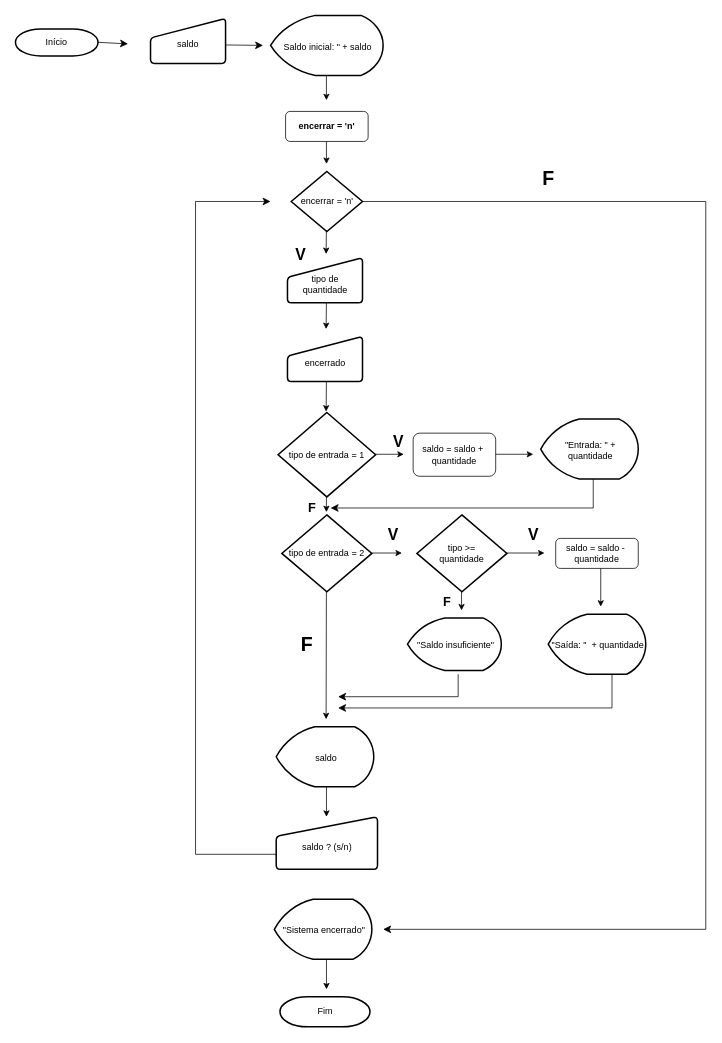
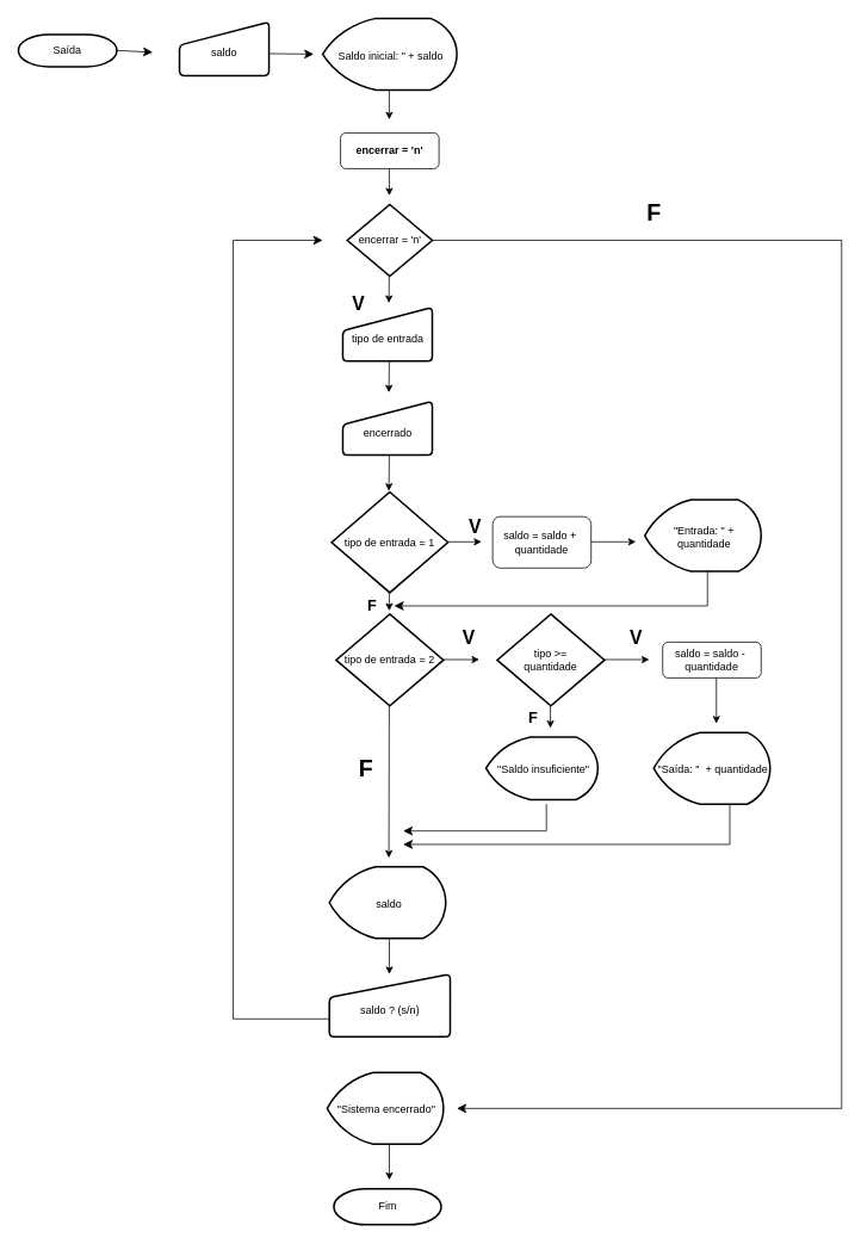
  <mxCell id="0" />
  <mxCell id="1" parent="0" />
  <mxCell id="2" style="edgeStyle=none;html=1;labelBackgroundColor=none;startFill=0;startSize=8;endFill=1;endSize=8;fontFamily=Verdana;fontSize=12;" parent="1" edge="1"><mxGeometry relative="1" as="geometry"><mxPoint x="130" y="55.88" as="sourcePoint" /><mxPoint x="170" y="58" as="targetPoint" /></mxGeometry></mxCell>
  <mxCell id="3" style="edgeStyle=none;html=1;labelBackgroundColor=none;startFill=0;startSize=8;endFill=1;endSize=8;fontFamily=Verdana;fontSize=12;" parent="1" edge="1"><mxGeometry relative="1" as="geometry"><mxPoint x="300" y="59.41" as="sourcePoint" /><mxPoint x="350" y="60" as="targetPoint" /></mxGeometry></mxCell>
  <mxCell id="4" value="" style="endArrow=classic;html=1;rounded=0;" edge="1" parent="1"><mxGeometry width="50" height="50" relative="1" as="geometry"><mxPoint x="434.41" y="96" as="sourcePoint" /><mxPoint x="434.41" y="133" as="targetPoint" /></mxGeometry></mxCell>
  <mxCell id="5" value="encerrar = 'n'" style="rounded=1;whiteSpace=wrap;html=1;fontStyle=1" vertex="1" parent="1"><mxGeometry x="380" y="148" width="110" height="40" as="geometry" /></mxCell>
  <mxCell id="6" value="" style="endArrow=classic;html=1;rounded=0;" edge="1" parent="1"><mxGeometry width="50" height="50" relative="1" as="geometry"><mxPoint x="434.41" y="188" as="sourcePoint" /><mxPoint x="434.5" y="218" as="targetPoint" /></mxGeometry></mxCell>
  <mxCell id="7" value="" style="endArrow=classic;html=1;rounded=0;" edge="1" parent="1"><mxGeometry width="50" height="50" relative="1" as="geometry"><mxPoint x="434.41" y="303" as="sourcePoint" /><mxPoint x="434" y="338" as="targetPoint" /></mxGeometry></mxCell>
  <mxCell id="8" value="" style="endArrow=classic;html=1;rounded=0;" edge="1" parent="1"><mxGeometry width="50" height="50" relative="1" as="geometry"><mxPoint x="434.41" y="403" as="sourcePoint" /><mxPoint x="434" y="438" as="targetPoint" /></mxGeometry></mxCell>
  <mxCell id="9" value="" style="endArrow=classic;html=1;rounded=0;" edge="1" parent="1"><mxGeometry width="50" height="50" relative="1" as="geometry"><mxPoint x="434.41" y="508" as="sourcePoint" /><mxPoint x="434" y="548" as="targetPoint" /></mxGeometry></mxCell>
  <mxCell id="10" value="" style="endArrow=classic;html=1;rounded=0;" edge="1" parent="1"><mxGeometry width="50" height="50" relative="1" as="geometry"><mxPoint x="497.5" y="604.91" as="sourcePoint" /><mxPoint x="537.5" y="604.91" as="targetPoint" /></mxGeometry></mxCell>
  <mxCell id="11" value="saldo = saldo +&amp;nbsp;&lt;br&gt;quantidade" style="rounded=1;whiteSpace=wrap;html=1;" vertex="1" parent="1"><mxGeometry x="550" y="576.75" width="110" height="57.5" as="geometry" /></mxCell>
  <mxCell id="12" value="" style="endArrow=classic;html=1;rounded=0;" edge="1" parent="1"><mxGeometry width="50" height="50" relative="1" as="geometry"><mxPoint x="660" y="604.91" as="sourcePoint" /><mxPoint x="710" y="604.91" as="targetPoint" /></mxGeometry></mxCell>
  <mxCell id="13" value="" style="endArrow=classic;html=1;rounded=0;" edge="1" parent="1"><mxGeometry width="50" height="50" relative="1" as="geometry"><mxPoint x="434.41" y="643" as="sourcePoint" /><mxPoint x="434.41" y="682" as="targetPoint" /></mxGeometry></mxCell>
  <mxCell id="14" value="" style="endArrow=classic;html=1;rounded=0;" edge="1" parent="1"><mxGeometry width="50" height="50" relative="1" as="geometry"><mxPoint x="434.41" y="773" as="sourcePoint" /><mxPoint x="434" y="958" as="targetPoint" /></mxGeometry></mxCell>
  <mxCell id="15" value="" style="edgeStyle=segmentEdgeStyle;endArrow=classic;html=1;curved=0;rounded=0;endSize=8;startSize=8;" edge="1" parent="1"><mxGeometry width="50" height="50" relative="1" as="geometry"><mxPoint x="790" y="638" as="sourcePoint" /><mxPoint x="440" y="676.5" as="targetPoint" /><Array as="points"><mxPoint x="790" y="676.5" /></Array></mxGeometry></mxCell>
  <mxCell id="16" value="" style="endArrow=classic;html=1;rounded=0;" edge="1" parent="1"><mxGeometry width="50" height="50" relative="1" as="geometry"><mxPoint x="495" y="736.5" as="sourcePoint" /><mxPoint x="535" y="736.5" as="targetPoint" /></mxGeometry></mxCell>
  <mxCell id="17" value="saldo = saldo -&amp;nbsp;&lt;br&gt;quantidade" style="rounded=1;whiteSpace=wrap;html=1;" vertex="1" parent="1"><mxGeometry x="740" y="717" width="110" height="40" as="geometry" /></mxCell>
  <mxCell id="18" value="" style="endArrow=classic;html=1;rounded=0;" edge="1" parent="1"><mxGeometry width="50" height="50" relative="1" as="geometry"><mxPoint x="675" y="736.5" as="sourcePoint" /><mxPoint x="725" y="736.5" as="targetPoint" /></mxGeometry></mxCell>
  <mxCell id="19" value="" style="endArrow=classic;html=1;rounded=0;" edge="1" parent="1"><mxGeometry width="50" height="50" relative="1" as="geometry"><mxPoint x="614.5" y="776" as="sourcePoint" /><mxPoint x="614.5" y="813" as="targetPoint" /></mxGeometry></mxCell>
  <mxCell id="20" value="" style="endArrow=classic;html=1;rounded=0;" edge="1" parent="1"><mxGeometry width="50" height="50" relative="1" as="geometry"><mxPoint x="800" y="757" as="sourcePoint" /><mxPoint x="800" y="808" as="targetPoint" /></mxGeometry></mxCell>
  <mxCell id="21" value="Saldo inicial: &quot; + saldo" style="strokeWidth=2;html=1;shape=mxgraph.flowchart.display;whiteSpace=wrap;spacing=2;spacingRight=-3;spacingBottom=-3;" vertex="1" parent="1"><mxGeometry x="360" y="20" width="150" height="80" as="geometry" /></mxCell>
  <mxCell id="22" value="saldo" style="html=1;strokeWidth=2;shape=manualInput;whiteSpace=wrap;rounded=1;size=26;arcSize=11;spacingBottom=-10;" vertex="1" parent="1"><mxGeometry x="200" y="24" width="100" height="60" as="geometry" /></mxCell>
  <mxCell id="23" value="encerrar = 'n'" style="strokeWidth=2;html=1;shape=mxgraph.flowchart.decision;whiteSpace=wrap;" vertex="1" parent="1"><mxGeometry x="387.5" y="228" width="95" height="80" as="geometry" /></mxCell>
- <mxCell id="24" value="tipo de quantidade" style="html=1;strokeWidth=2;shape=manualInput;whiteSpace=wrap;rounded=1;size=26;arcSize=11;spacingBottom=-12;" vertex="1" parent="1"><mxGeometry x="382.5" y="343" width="100" height="60" as="geometry" /></mxCell>
+ <mxCell id="24" value="tipo de entrada" style="html=1;strokeWidth=2;shape=manualInput;whiteSpace=wrap;rounded=1;size=26;arcSize=11;spacingBottom=-12;" vertex="1" parent="1"><mxGeometry x="382.5" y="343" width="100" height="60" as="geometry" /></mxCell>
  <mxCell id="25" value="encerrado" style="html=1;strokeWidth=2;shape=manualInput;whiteSpace=wrap;rounded=1;size=26;arcSize=11;spacingBottom=-12;" vertex="1" parent="1"><mxGeometry x="382.5" y="448" width="100" height="60" as="geometry" /></mxCell>
  <mxCell id="26" value="tipo de entrada = 1" style="strokeWidth=2;html=1;shape=mxgraph.flowchart.decision;whiteSpace=wrap;" vertex="1" parent="1"><mxGeometry x="370" y="549.25" width="130" height="112.5" as="geometry" /></mxCell>
  <mxCell id="27" value="&quot;Entrada: &quot; + &lt;br&gt;quantidade" style="strokeWidth=2;html=1;shape=mxgraph.flowchart.display;whiteSpace=wrap;spacing=2;spacingRight=-3;spacingBottom=-4;" vertex="1" parent="1"><mxGeometry x="720" y="558" width="130" height="80" as="geometry" /></mxCell>
  <mxCell id="28" value="tipo de entrada = 2" style="strokeWidth=2;html=1;shape=mxgraph.flowchart.decision;whiteSpace=wrap;" vertex="1" parent="1"><mxGeometry x="375" y="685.75" width="120" height="102.5" as="geometry" /></mxCell>
  <mxCell id="29" value="tipo &amp;gt;= &lt;br&gt;quantidade" style="strokeWidth=2;html=1;shape=mxgraph.flowchart.decision;whiteSpace=wrap;" vertex="1" parent="1"><mxGeometry x="555" y="685.75" width="120" height="102.5" as="geometry" /></mxCell>
  <mxCell id="30" value="&quot;Saída: &quot;&amp;nbsp; + quantidade" style="strokeWidth=2;html=1;shape=mxgraph.flowchart.display;whiteSpace=wrap;spacing=2;spacingRight=-3;spacingBottom=-4;" vertex="1" parent="1"><mxGeometry x="730" y="818" width="130" height="80" as="geometry" /></mxCell>
  <mxCell id="31" value="&quot;Saldo insuficiente&quot;" style="strokeWidth=2;html=1;shape=mxgraph.flowchart.display;whiteSpace=wrap;spacing=2;spacingRight=-3;spacingBottom=-4;" vertex="1" parent="1"><mxGeometry x="542.5" y="823" width="125" height="70" as="geometry" /></mxCell>
  <mxCell id="32" value="saldo" style="strokeWidth=2;html=1;shape=mxgraph.flowchart.display;whiteSpace=wrap;spacing=2;spacingRight=-3;spacingBottom=-4;" vertex="1" parent="1"><mxGeometry x="367.5" y="968" width="130" height="80" as="geometry" /></mxCell>
  <mxCell id="33" value="" style="edgeStyle=segmentEdgeStyle;endArrow=classic;html=1;curved=0;rounded=0;endSize=8;startSize=8;" edge="1" parent="1"><mxGeometry width="50" height="50" relative="1" as="geometry"><mxPoint x="610" y="898" as="sourcePoint" /><mxPoint x="450" y="928" as="targetPoint" /><Array as="points"><mxPoint x="610" y="928" /></Array></mxGeometry></mxCell>
  <mxCell id="34" value="" style="edgeStyle=segmentEdgeStyle;endArrow=classic;html=1;curved=0;rounded=0;endSize=8;startSize=8;" edge="1" parent="1"><mxGeometry width="50" height="50" relative="1" as="geometry"><mxPoint x="815" y="898" as="sourcePoint" /><mxPoint x="450" y="943" as="targetPoint" /><Array as="points"><mxPoint x="815" y="943" /></Array></mxGeometry></mxCell>
  <mxCell id="35" value="" style="endArrow=classic;html=1;rounded=0;" edge="1" parent="1"><mxGeometry width="50" height="50" relative="1" as="geometry"><mxPoint x="434.5" y="1048" as="sourcePoint" /><mxPoint x="434.5" y="1088" as="targetPoint" /></mxGeometry></mxCell>
  <mxCell id="36" value="saldo ? (s/n)" style="html=1;strokeWidth=2;shape=manualInput;whiteSpace=wrap;rounded=1;size=26;arcSize=11;spacingBottom=-12;" vertex="1" parent="1"><mxGeometry x="367.5" y="1088" width="135" height="70" as="geometry" /></mxCell>
  <mxCell id="37" value="" style="edgeStyle=segmentEdgeStyle;endArrow=classic;html=1;curved=0;rounded=0;endSize=8;startSize=8;exitX=0;exitY=0.75;exitDx=0;exitDy=0;" edge="1" parent="1" source="36"><mxGeometry width="50" height="50" relative="1" as="geometry"><mxPoint x="360" y="1138" as="sourcePoint" /><mxPoint x="360" y="268" as="targetPoint" /><Array as="points"><mxPoint x="368" y="1138" /><mxPoint x="260" y="1138" /><mxPoint x="260" y="268" /></Array></mxGeometry></mxCell>
  <mxCell id="38" value="" style="edgeStyle=segmentEdgeStyle;endArrow=classic;html=1;curved=0;rounded=0;endSize=8;startSize=8;" edge="1" parent="1"><mxGeometry width="50" height="50" relative="1" as="geometry"><mxPoint x="482.5" y="268" as="sourcePoint" /><mxPoint x="510" y="1238" as="targetPoint" /><Array as="points"><mxPoint x="940" y="268" /></Array></mxGeometry></mxCell>
  <mxCell id="39" value="&quot;Sistema encerrado&quot;" style="strokeWidth=2;html=1;shape=mxgraph.flowchart.display;whiteSpace=wrap;spacing=2;spacingRight=-3;spacingBottom=-4;" vertex="1" parent="1"><mxGeometry x="365" y="1198" width="130" height="80" as="geometry" /></mxCell>
  <mxCell id="40" value="" style="endArrow=classic;html=1;rounded=0;" edge="1" parent="1"><mxGeometry width="50" height="50" relative="1" as="geometry"><mxPoint x="434.5" y="1278" as="sourcePoint" /><mxPoint x="434.5" y="1318" as="targetPoint" /></mxGeometry></mxCell>
- <mxCell id="41" value="Início" style="strokeWidth=2;html=1;shape=mxgraph.flowchart.terminator;whiteSpace=wrap;" vertex="1" parent="1"><mxGeometry x="20" y="38" width="110" height="36" as="geometry" /></mxCell>
+ <mxCell id="41" value="Saída" style="strokeWidth=2;html=1;shape=mxgraph.flowchart.terminator;whiteSpace=wrap;" vertex="1" parent="1"><mxGeometry x="20" y="38" width="110" height="36" as="geometry" /></mxCell>
  <mxCell id="42" value="Fim" style="strokeWidth=2;html=1;shape=mxgraph.flowchart.terminator;whiteSpace=wrap;" vertex="1" parent="1"><mxGeometry x="372.5" y="1328" width="120" height="40" as="geometry" /></mxCell>
  <mxCell id="43" value="F" style="text;html=1;align=center;verticalAlign=middle;resizable=0;points=[];autosize=1;strokeColor=none;fillColor=none;fontStyle=1;fontSize=26;" vertex="1" parent="1"><mxGeometry x="710" y="218" width="40" height="40" as="geometry" /></mxCell>
  <mxCell id="44" value="V" style="text;html=1;align=center;verticalAlign=middle;resizable=0;points=[];autosize=1;strokeColor=none;fillColor=none;fontSize=21;fontStyle=1" vertex="1" parent="1"><mxGeometry x="380" y="318" width="40" height="40" as="geometry" /></mxCell>
  <mxCell id="45" value="V" style="text;html=1;align=center;verticalAlign=middle;resizable=0;points=[];autosize=1;strokeColor=none;fillColor=none;fontSize=21;fontStyle=1" vertex="1" parent="1"><mxGeometry x="510" y="568" width="40" height="40" as="geometry" /></mxCell>
  <mxCell id="46" value="F" style="text;html=1;align=center;verticalAlign=middle;resizable=0;points=[];autosize=1;strokeColor=none;fillColor=none;fontSize=17;fontStyle=1" vertex="1" parent="1"><mxGeometry x="400" y="661.75" width="30" height="30" as="geometry" /></mxCell>
  <mxCell id="47" value="V" style="text;html=1;align=center;verticalAlign=middle;resizable=0;points=[];autosize=1;strokeColor=none;fillColor=none;fontSize=21;fontStyle=1" vertex="1" parent="1"><mxGeometry x="502.5" y="691.75" width="40" height="40" as="geometry" /></mxCell>
  <mxCell id="48" value="V" style="text;html=1;align=center;verticalAlign=middle;resizable=0;points=[];autosize=1;strokeColor=none;fillColor=none;fontSize=21;fontStyle=1" vertex="1" parent="1"><mxGeometry x="690" y="691.75" width="40" height="40" as="geometry" /></mxCell>
  <mxCell id="49" value="F" style="text;html=1;align=center;verticalAlign=middle;resizable=0;points=[];autosize=1;strokeColor=none;fillColor=none;fontSize=17;fontStyle=1" vertex="1" parent="1"><mxGeometry x="580" y="788" width="30" height="30" as="geometry" /></mxCell>
  <mxCell id="50" value="F" style="text;html=1;align=center;verticalAlign=middle;resizable=0;points=[];autosize=1;strokeColor=none;fillColor=none;fontSize=26;fontStyle=1" vertex="1" parent="1"><mxGeometry x="387.5" y="838" width="40" height="40" as="geometry" /></mxCell>
